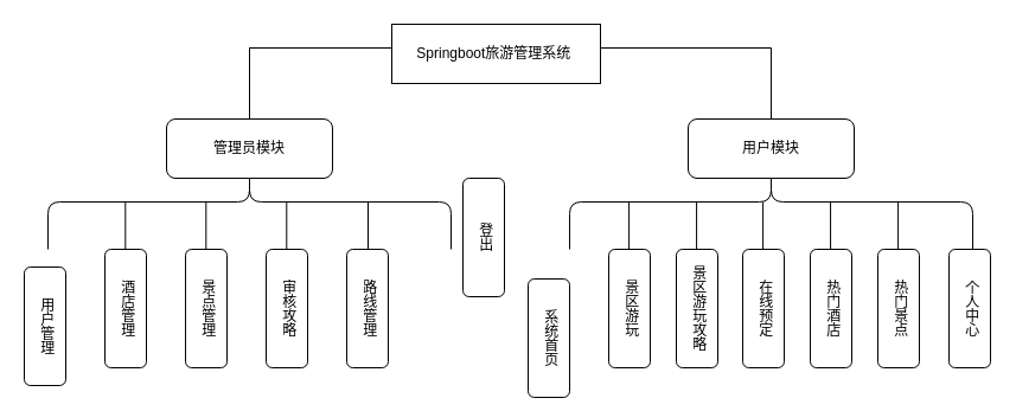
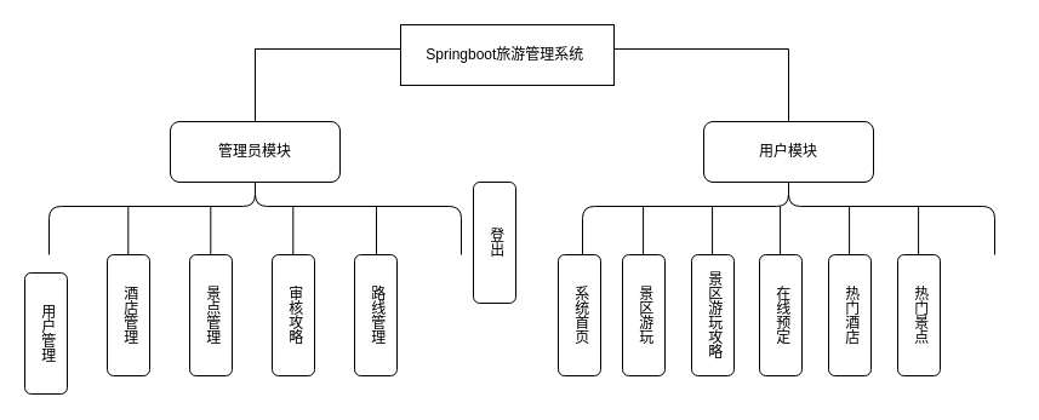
  <mxCell id="0" />
  <mxCell id="1" parent="0" />
  <mxCell id="2" value="Springboot旅游管理系统&amp;nbsp;" style="whiteSpace=wrap;html=1;movable=0;resizable=0;rotatable=0;deletable=0;editable=0;locked=1;connectable=0;rounded=0;" vertex="1" parent="1"><mxGeometry x="330" y="20" width="176" height="50" as="geometry" /></mxCell>
  <mxCell id="3" value="" style="shape=curlyBracket;whiteSpace=wrap;html=1;rounded=1;flipH=1;labelPosition=right;verticalLabelPosition=middle;align=left;verticalAlign=middle;direction=south;size=0.5;points=[[0,0.75,0,0,0],[0.1,0.5,0,0,0],[0.25,0.2,0,0,0],[0.25,1,0,0,0],[0.5,0,0,0,0],[0.5,1,0,0,0],[0.75,0.25,0,0,0],[0.75,1,0,0,0],[0.9,0.5,0,0,0],[1,0.75,0,0,0]];movable=0;resizable=0;rotatable=0;deletable=0;editable=0;locked=1;connectable=0;" vertex="1" parent="1"><mxGeometry x="40" y="130" width="340" height="80" as="geometry" /></mxCell>
  <mxCell id="4" value="" style="shape=partialRectangle;whiteSpace=wrap;html=1;bottom=0;right=0;fillColor=none;rounded=1;movable=0;resizable=0;rotatable=0;deletable=0;editable=0;locked=1;connectable=0;" vertex="1" parent="1"><mxGeometry x="210" y="40" width="120" height="60" as="geometry" /></mxCell>
  <mxCell id="5" value="" style="shape=partialRectangle;whiteSpace=wrap;html=1;top=0;left=0;fillColor=none;direction=west;flipH=1;rounded=1;movable=0;resizable=0;rotatable=0;deletable=0;editable=0;locked=1;connectable=0;" vertex="1" parent="1"><mxGeometry x="506" y="40" width="144" height="60" as="geometry" /></mxCell>
  <mxCell id="6" value="管理员模块" style="rounded=1;whiteSpace=wrap;html=1;movable=0;resizable=0;rotatable=0;deletable=0;editable=0;locked=1;connectable=0;" vertex="1" parent="1"><mxGeometry x="140" y="100" width="140" height="50" as="geometry" /></mxCell>
  <mxCell id="7" value="" style="shape=curlyBracket;whiteSpace=wrap;html=1;rounded=1;flipH=1;labelPosition=right;verticalLabelPosition=middle;align=left;verticalAlign=middle;direction=south;size=0.5;movable=0;resizable=0;rotatable=0;deletable=0;editable=0;locked=1;connectable=0;" vertex="1" parent="1"><mxGeometry x="480" y="130" width="340" height="80" as="geometry" /></mxCell>
  <mxCell id="8" value="用户模块" style="rounded=1;whiteSpace=wrap;html=1;movable=0;resizable=0;rotatable=0;deletable=0;editable=0;locked=1;connectable=0;" vertex="1" parent="1"><mxGeometry x="580" y="100" width="140" height="50" as="geometry" /></mxCell>
  <mxCell id="9" value="" style="endArrow=none;html=1;rounded=1;movable=1;resizable=1;rotatable=1;deletable=1;editable=1;locked=0;connectable=1;" edge="1" parent="1"><mxGeometry width="50" height="50" relative="1" as="geometry"><mxPoint x="310" y="210" as="sourcePoint" /><mxPoint x="310" y="170" as="targetPoint" /></mxGeometry></mxCell>
  <mxCell id="10" value="用户管理" style="rounded=1;whiteSpace=wrap;html=1;textDirection=vertical-rl;movable=0;resizable=0;rotatable=0;deletable=0;editable=0;locked=1;connectable=0;" vertex="1" parent="1"><mxGeometry x="20" y="225" width="35" height="100" as="geometry" /></mxCell>
  <mxCell id="11" value="酒店管理" style="rounded=1;whiteSpace=wrap;html=1;textDirection=vertical-rl;movable=0;resizable=0;rotatable=0;deletable=0;editable=0;locked=1;connectable=0;" vertex="1" parent="1"><mxGeometry x="88" y="210" width="35" height="100" as="geometry" /></mxCell>
  <mxCell id="12" value="景点管理" style="rounded=1;whiteSpace=wrap;html=1;textDirection=vertical-rl;movable=0;resizable=0;rotatable=0;deletable=0;editable=0;locked=1;connectable=0;" vertex="1" parent="1"><mxGeometry x="156" y="210" width="35" height="100" as="geometry" /></mxCell>
  <mxCell id="13" value="审核攻略" style="rounded=1;whiteSpace=wrap;html=1;textDirection=vertical-rl;movable=0;resizable=0;rotatable=0;deletable=0;editable=0;locked=1;connectable=0;" vertex="1" parent="1"><mxGeometry x="224" y="210" width="35" height="100" as="geometry" /></mxCell>
  <mxCell id="14" value="路线管理" style="rounded=1;whiteSpace=wrap;html=1;textDirection=vertical-rl;movable=0;resizable=0;rotatable=0;deletable=0;editable=0;locked=1;connectable=0;" vertex="1" parent="1"><mxGeometry x="292" y="210" width="35" height="100" as="geometry" /></mxCell>
  <mxCell id="15" value="登出" style="rounded=1;whiteSpace=wrap;html=1;textDirection=vertical-rl;movable=0;resizable=0;rotatable=0;deletable=0;editable=0;locked=1;connectable=0;" vertex="1" parent="1"><mxGeometry x="390" y="150" width="35" height="100" as="geometry" /></mxCell>
  <mxCell id="16" value="" style="endArrow=none;html=1;rounded=1;movable=0;resizable=0;rotatable=0;deletable=0;editable=0;locked=1;connectable=0;" edge="1" parent="1"><mxGeometry width="50" height="50" relative="1" as="geometry"><mxPoint x="241.3" y="210" as="sourcePoint" /><mxPoint x="241.3" y="170" as="targetPoint" /></mxGeometry></mxCell>
  <mxCell id="17" value="" style="endArrow=none;html=1;rounded=1;movable=0;resizable=0;rotatable=0;deletable=0;editable=0;locked=1;connectable=0;" edge="1" parent="1"><mxGeometry width="50" height="50" relative="1" as="geometry"><mxPoint x="173.3" y="210" as="sourcePoint" /><mxPoint x="173.3" y="170" as="targetPoint" /></mxGeometry></mxCell>
  <mxCell id="18" value="" style="endArrow=none;html=1;rounded=1;movable=0;resizable=0;rotatable=0;deletable=0;editable=0;locked=1;connectable=0;" edge="1" parent="1"><mxGeometry width="50" height="50" relative="1" as="geometry"><mxPoint x="105.3" y="210" as="sourcePoint" /><mxPoint x="105.3" y="170" as="targetPoint" /></mxGeometry></mxCell>
- <mxCell id="19" value="系统首页" style="rounded=1;whiteSpace=wrap;html=1;textDirection=vertical-rl;movable=0;resizable=0;rotatable=0;deletable=0;editable=0;locked=1;connectable=0;" vertex="1" parent="1"><mxGeometry x="445" y="235" width="35" height="100" as="geometry" /></mxCell>
+ <mxCell id="19" value="系统首页" style="rounded=1;whiteSpace=wrap;html=1;textDirection=vertical-rl;movable=0;resizable=0;rotatable=0;deletable=0;editable=0;locked=1;connectable=0;" vertex="1" parent="1"><mxGeometry x="460" y="210" width="35" height="100" as="geometry" /></mxCell>
  <mxCell id="20" value="热门酒店" style="rounded=1;whiteSpace=wrap;html=1;textDirection=vertical-rl;movable=0;resizable=0;rotatable=0;deletable=0;editable=0;locked=1;connectable=0;" vertex="1" parent="1"><mxGeometry x="683" y="210" width="35" height="100" as="geometry" /></mxCell>
  <mxCell id="21" value="热门景点" style="rounded=1;whiteSpace=wrap;html=1;textDirection=vertical-rl;movable=0;resizable=0;rotatable=0;deletable=0;editable=0;locked=1;connectable=0;" vertex="1" parent="1"><mxGeometry x="740" y="210" width="35" height="100" as="geometry" /></mxCell>
- <mxCell id="22" value="个人中心" style="rounded=1;whiteSpace=wrap;html=1;textDirection=vertical-rl;movable=0;resizable=0;rotatable=0;deletable=0;editable=0;locked=1;connectable=0;" vertex="1" parent="1"><mxGeometry x="800" y="210" width="35" height="100" as="geometry" /></mxCell>
  <mxCell id="23" value="景区游玩" style="rounded=1;whiteSpace=wrap;html=1;textDirection=vertical-rl;movable=0;resizable=0;rotatable=0;deletable=0;editable=0;locked=1;connectable=0;" vertex="1" parent="1"><mxGeometry x="513" y="210" width="35" height="100" as="geometry" /></mxCell>
  <mxCell id="24" value="景区游玩攻略" style="rounded=1;whiteSpace=wrap;html=1;textDirection=vertical-rl;movable=0;resizable=0;rotatable=0;deletable=0;editable=0;locked=1;connectable=0;" vertex="1" parent="1"><mxGeometry x="570" y="210" width="35" height="100" as="geometry" /></mxCell>
  <mxCell id="25" value="在线预定" style="rounded=1;whiteSpace=wrap;html=1;textDirection=vertical-rl;movable=0;resizable=0;rotatable=0;deletable=0;editable=0;locked=1;connectable=0;" vertex="1" parent="1"><mxGeometry x="626" y="210" width="35" height="100" as="geometry" /></mxCell>
  <mxCell id="26" value="" style="endArrow=none;html=1;rounded=1;movable=1;resizable=1;rotatable=1;deletable=1;editable=1;locked=0;connectable=1;" edge="1" parent="1"><mxGeometry width="50" height="50" relative="1" as="geometry"><mxPoint x="530.08" y="210" as="sourcePoint" /><mxPoint x="530.08" y="170" as="targetPoint" /></mxGeometry></mxCell>
  <mxCell id="27" value="" style="endArrow=none;html=1;rounded=1;movable=1;resizable=1;rotatable=1;deletable=1;editable=1;locked=0;connectable=1;" edge="1" parent="1"><mxGeometry width="50" height="50" relative="1" as="geometry"><mxPoint x="587.08" y="210" as="sourcePoint" /><mxPoint x="587.08" y="170" as="targetPoint" /></mxGeometry></mxCell>
  <mxCell id="28" value="" style="endArrow=none;html=1;rounded=1;movable=1;resizable=1;rotatable=1;deletable=1;editable=1;locked=0;connectable=1;" edge="1" parent="1"><mxGeometry width="50" height="50" relative="1" as="geometry"><mxPoint x="643.08" y="210" as="sourcePoint" /><mxPoint x="643.08" y="170" as="targetPoint" /></mxGeometry></mxCell>
  <mxCell id="29" value="" style="endArrow=none;html=1;rounded=1;movable=1;resizable=1;rotatable=1;deletable=1;editable=1;locked=0;connectable=1;" edge="1" parent="1"><mxGeometry width="50" height="50" relative="1" as="geometry"><mxPoint x="700.08" y="210" as="sourcePoint" /><mxPoint x="700.08" y="170" as="targetPoint" /></mxGeometry></mxCell>
  <mxCell id="30" value="" style="endArrow=none;html=1;rounded=1;movable=1;resizable=1;rotatable=1;deletable=1;editable=1;locked=0;connectable=1;" edge="1" parent="1"><mxGeometry width="50" height="50" relative="1" as="geometry"><mxPoint x="757.08" y="210" as="sourcePoint" /><mxPoint x="757.08" y="170" as="targetPoint" /></mxGeometry></mxCell>
